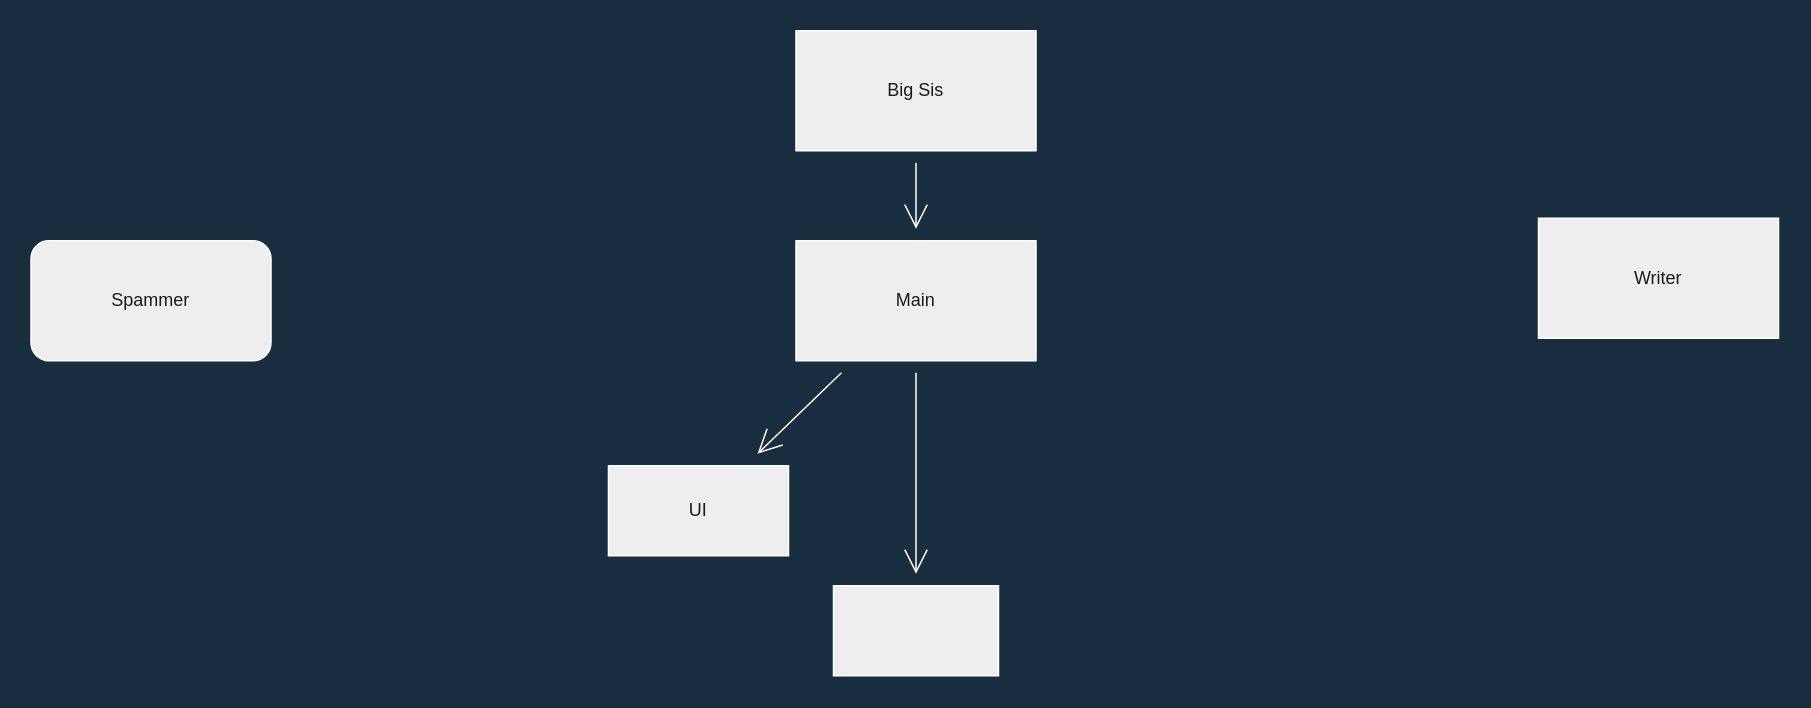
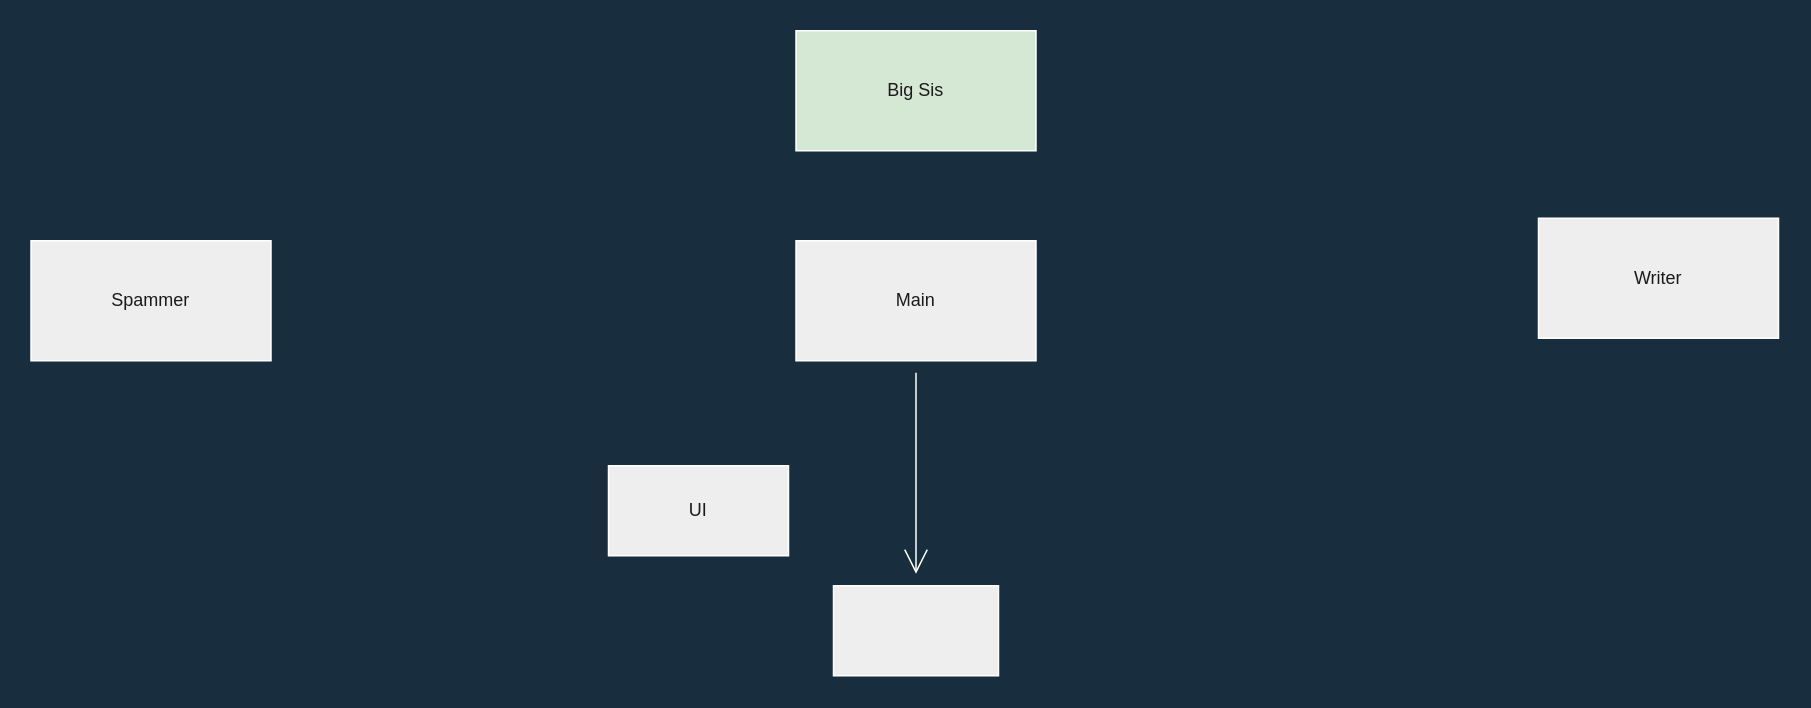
  <mxCell id="0" />
  <mxCell id="1" parent="0" />
- <mxCell id="2" value="" style="edgeStyle=none;curved=1;rounded=1;sketch=0;orthogonalLoop=1;jettySize=auto;html=1;fontColor=#FFFFFF;endArrow=open;startSize=14;endSize=14;sourcePerimeterSpacing=8;targetPerimeterSpacing=8;strokeColor=#FFFFFF;" parent="1" source="3" target="7" edge="1"><mxGeometry relative="1" as="geometry" /></mxCell>
- <mxCell id="3" value="Big Sis" style="rounded=0;whiteSpace=wrap;html=1;sketch=0;hachureGap=4;fontColor=#1A1A1A;strokeColor=#FFFFFF;fillColor=#EEEEEE;" parent="1" vertex="1"><mxGeometry x="530" y="20" width="160" height="80" as="geometry" /></mxCell>
+ <mxCell id="3" value="Big Sis" style="rounded=0;whiteSpace=wrap;html=1;sketch=0;hachureGap=4;fontColor=#1A1A1A;strokeColor=#FFFFFF;fillColor=#d5e8d4;" parent="1" vertex="1"><mxGeometry x="530" y="20" width="160" height="80" as="geometry" /></mxCell>
  <mxCell id="4" value="Writer" style="rounded=0;whiteSpace=wrap;html=1;sketch=0;hachureGap=4;fontColor=#1A1A1A;strokeColor=#FFFFFF;fillColor=#EEEEEE;" parent="1" vertex="1"><mxGeometry x="1025" y="145" width="160" height="80" as="geometry" /></mxCell>
- <mxCell id="5" value="" style="edgeStyle=none;curved=1;rounded=1;sketch=0;orthogonalLoop=1;jettySize=auto;html=1;fontColor=#FFFFFF;endArrow=open;startSize=14;endSize=14;sourcePerimeterSpacing=8;targetPerimeterSpacing=8;strokeColor=#FFFFFF;" parent="1" source="7" target="9" edge="1"><mxGeometry relative="1" as="geometry" /></mxCell>
  <mxCell id="6" value="" style="edgeStyle=none;curved=1;rounded=1;sketch=0;orthogonalLoop=1;jettySize=auto;html=1;fontColor=#FFFFFF;endArrow=open;startSize=14;endSize=14;sourcePerimeterSpacing=8;targetPerimeterSpacing=8;strokeColor=#FFFFFF;" parent="1" source="7" target="10" edge="1"><mxGeometry relative="1" as="geometry" /></mxCell>
  <mxCell id="7" value="Main" style="rounded=0;whiteSpace=wrap;html=1;sketch=0;hachureGap=4;fontColor=#1A1A1A;strokeColor=#FFFFFF;fillColor=#EEEEEE;" parent="1" vertex="1"><mxGeometry x="530" y="160" width="160" height="80" as="geometry" /></mxCell>
- <mxCell id="8" value="Spammer" style="whiteSpace=wrap;html=1;sketch=0;hachureGap=4;fontColor=#1A1A1A;strokeColor=#FFFFFF;fillColor=#EEEEEE;rounded=1;" parent="1" vertex="1"><mxGeometry x="20" y="160" width="160" height="80" as="geometry" /></mxCell>
+ <mxCell id="8" value="Spammer" style="rounded=0;whiteSpace=wrap;html=1;sketch=0;hachureGap=4;fontColor=#1A1A1A;strokeColor=#FFFFFF;fillColor=#EEEEEE;" parent="1" vertex="1"><mxGeometry x="20" y="160" width="160" height="80" as="geometry" /></mxCell>
  <mxCell id="9" value="UI" style="whiteSpace=wrap;html=1;rounded=0;sketch=0;hachureGap=4;fontColor=#1A1A1A;strokeColor=#FFFFFF;fillColor=#EEEEEE;" parent="1" vertex="1"><mxGeometry x="405" y="310" width="120" height="60" as="geometry" /></mxCell>
  <mxCell id="10" value="" style="rounded=0;whiteSpace=wrap;html=1;sketch=0;hachureGap=4;fontColor=#1A1A1A;strokeColor=#FFFFFF;fillColor=#EEEEEE;" parent="1" vertex="1"><mxGeometry x="555" y="390" width="110" height="60" as="geometry" /></mxCell>
